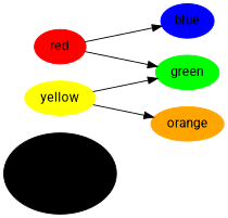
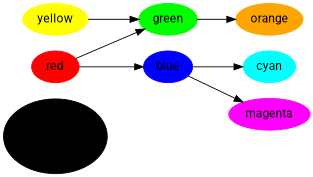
  digraph {
    fontname=Roboto
    rankdir=LR
    node [fontname=Roboto style=filled]
    edge [fontname=Roboto]
    n1 [color=slate_blue fontcolor="hot pink" fontsize=24 height=1.18 label="red\nworld" width=1.64]
    red [color=red height=0.50 width=0.75]
    green [color=green height=0.50 width=0.83]
    blue [color=blue fontcolor=black height=0.50 width=0.75]
    orange [color=orange height=0.50 width=0.94]
+   cyan [color=cyan height=0.50 width=0.75]
+   magenta [color=magenta height=0.50 width=1.11]
    yellow [color=yellow height=0.50 width=0.94]
    red -> green
    red -> blue
-   yellow -> orange
+   green -> orange
+   blue -> cyan
+   blue -> magenta
    yellow -> green
  }
